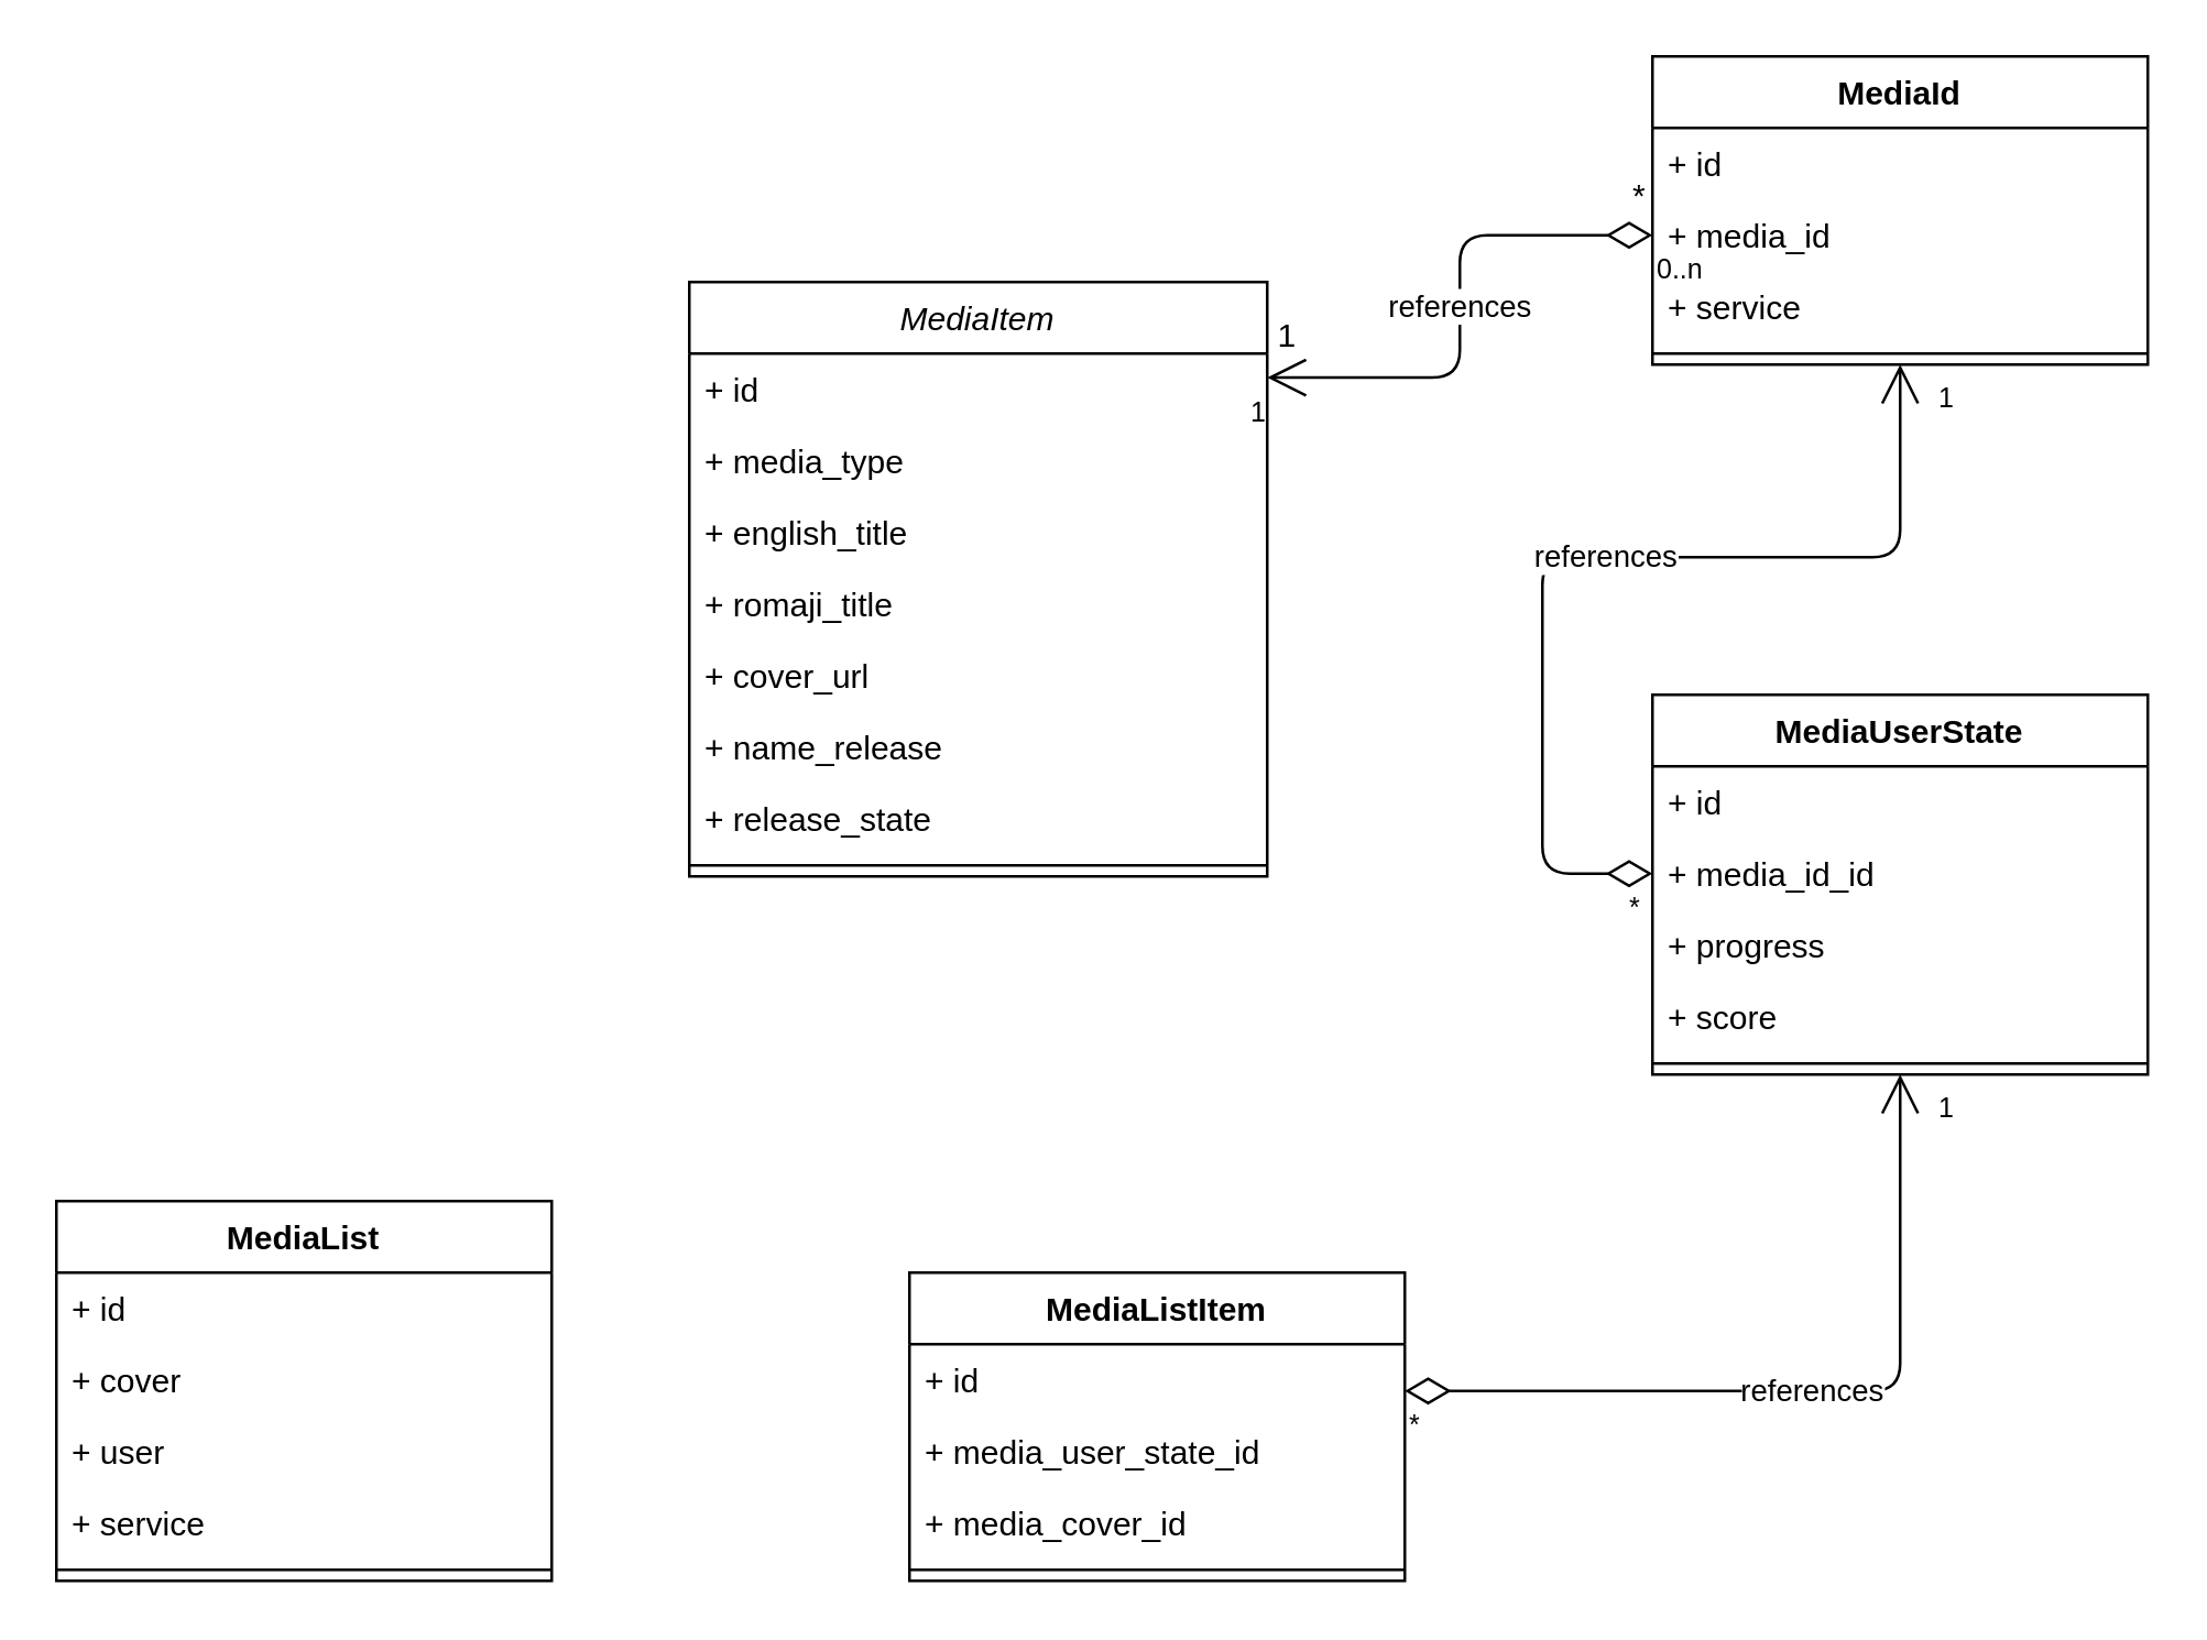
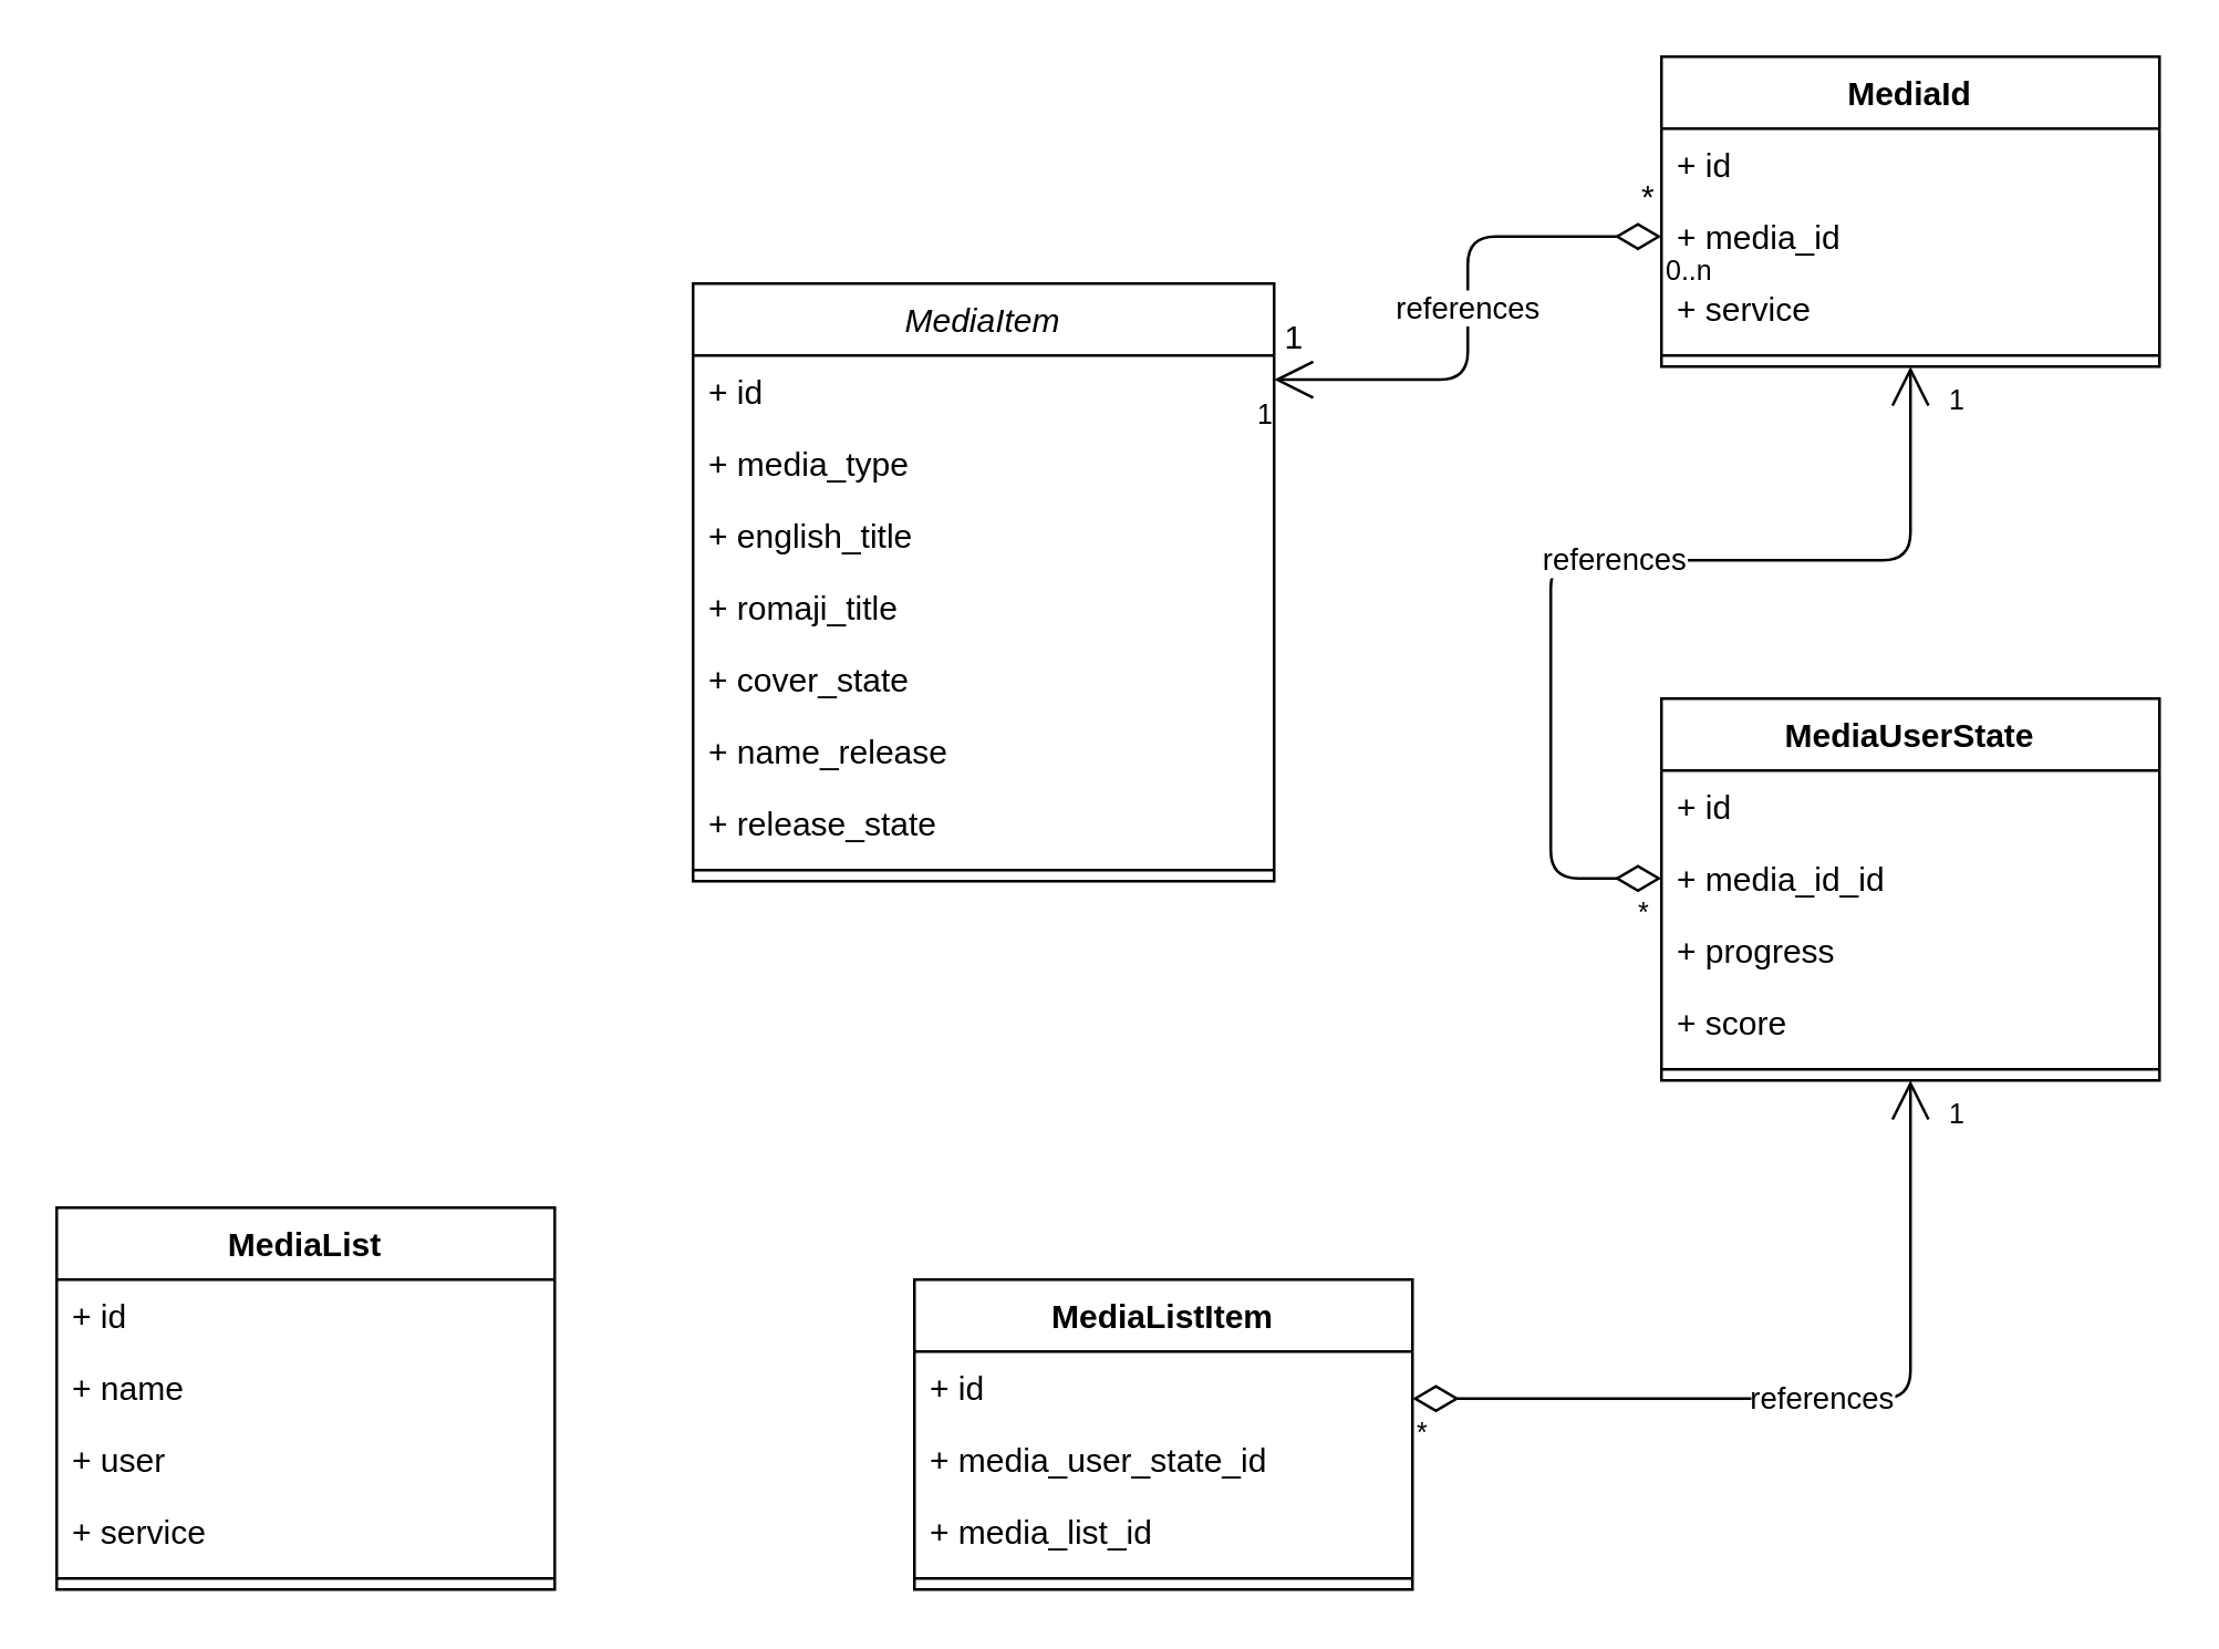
  <mxCell id="0" />
  <mxCell id="1" parent="0" />
  <mxCell id="2" value="&lt;div&gt;references&lt;/div&gt;" style="endArrow=open;html=1;endSize=12;startArrow=diamondThin;startSize=14;startFill=0;edgeStyle=orthogonalEdgeStyle;entryX=1;entryY=0.335;entryDx=0;entryDy=0;entryPerimeter=0;" edge="1" parent="1" source="9" target="13"><mxGeometry relative="1" as="geometry"><mxPoint x="600" y="239.71" as="sourcePoint" /><mxPoint x="760" y="239.71" as="targetPoint" /></mxGeometry></mxCell>
  <mxCell id="3" value="0..n" style="resizable=0;html=1;align=left;verticalAlign=top;labelBackgroundColor=#ffffff;fontSize=10;" connectable="0" vertex="1" parent="2"><mxGeometry x="-1" relative="1" as="geometry" /></mxCell>
  <mxCell id="4" value="1" style="resizable=0;html=1;align=right;verticalAlign=top;labelBackgroundColor=#ffffff;fontSize=10;" connectable="0" vertex="1" parent="2"><mxGeometry x="1" relative="1" as="geometry" /></mxCell>
  <mxCell id="5" value="*" style="text;html=1;align=center;verticalAlign=middle;resizable=0;points=[];labelBackgroundColor=#ffffff;" vertex="1" connectable="0" parent="2"><mxGeometry x="-0.933" y="-7" relative="1" as="geometry"><mxPoint y="-8" as="offset" /></mxGeometry></mxCell>
  <mxCell id="6" value="1" style="text;html=1;align=center;verticalAlign=middle;resizable=0;points=[];labelBackgroundColor=#ffffff;" vertex="1" connectable="0" parent="2"><mxGeometry x="0.933" y="2" relative="1" as="geometry"><mxPoint y="-16.71" as="offset" /></mxGeometry></mxCell>
  <mxCell id="7" value="MediaId" style="swimlane;fontStyle=1;align=center;verticalAlign=top;childLayout=stackLayout;horizontal=1;startSize=26;horizontalStack=0;resizeParent=1;resizeParentMax=0;resizeLast=0;collapsible=1;marginBottom=0;" vertex="1" parent="1"><mxGeometry x="600" y="20" width="180" height="112" as="geometry" /></mxCell>
  <mxCell id="8" value="+ id" style="text;strokeColor=none;fillColor=none;align=left;verticalAlign=top;spacingLeft=4;spacingRight=4;overflow=hidden;rotatable=0;points=[[0,0.5],[1,0.5]];portConstraint=eastwest;" vertex="1" parent="7"><mxGeometry y="26" width="180" height="26" as="geometry" /></mxCell>
  <mxCell id="9" value="+ media_id" style="text;strokeColor=none;fillColor=none;align=left;verticalAlign=top;spacingLeft=4;spacingRight=4;overflow=hidden;rotatable=0;points=[[0,0.5],[1,0.5]];portConstraint=eastwest;" vertex="1" parent="7"><mxGeometry y="52" width="180" height="26" as="geometry" /></mxCell>
  <mxCell id="10" value="+ service" style="text;strokeColor=none;fillColor=none;align=left;verticalAlign=top;spacingLeft=4;spacingRight=4;overflow=hidden;rotatable=0;points=[[0,0.5],[1,0.5]];portConstraint=eastwest;" vertex="1" parent="7"><mxGeometry y="78" width="180" height="26" as="geometry" /></mxCell>
  <mxCell id="11" value="" style="line;strokeWidth=1;fillColor=none;align=left;verticalAlign=middle;spacingTop=-1;spacingLeft=3;spacingRight=3;rotatable=0;labelPosition=right;points=[];portConstraint=eastwest;" vertex="1" parent="7"><mxGeometry y="104" width="180" height="8" as="geometry" /></mxCell>
  <mxCell id="12" value="MediaItem" style="swimlane;fontStyle=2;align=center;verticalAlign=top;childLayout=stackLayout;horizontal=1;startSize=26;horizontalStack=0;resizeParent=1;resizeLast=0;collapsible=1;marginBottom=0;rounded=0;shadow=0;strokeWidth=1;" parent="1" vertex="1"><mxGeometry x="250" y="102" width="210" height="216" as="geometry"><mxRectangle x="230" y="50" width="160" height="26" as="alternateBounds" /></mxGeometry></mxCell>
  <mxCell id="13" value="+ id" style="text;align=left;verticalAlign=top;spacingLeft=4;spacingRight=4;overflow=hidden;rotatable=0;points=[[0,0.5],[1,0.5]];portConstraint=eastwest;rounded=0;shadow=0;html=0;" parent="12" vertex="1"><mxGeometry y="26" width="210" height="26" as="geometry" /></mxCell>
  <mxCell id="14" value="+ media_type" style="text;align=left;verticalAlign=top;spacingLeft=4;spacingRight=4;overflow=hidden;rotatable=0;points=[[0,0.5],[1,0.5]];portConstraint=eastwest;rounded=0;shadow=0;html=0;" vertex="1" parent="12"><mxGeometry y="52" width="210" height="26" as="geometry" /></mxCell>
  <mxCell id="15" value="+ english_title" style="text;align=left;verticalAlign=top;spacingLeft=4;spacingRight=4;overflow=hidden;rotatable=0;points=[[0,0.5],[1,0.5]];portConstraint=eastwest;" parent="12" vertex="1"><mxGeometry y="78" width="210" height="26" as="geometry" /></mxCell>
  <mxCell id="16" value="+ romaji_title" style="text;align=left;verticalAlign=top;spacingLeft=4;spacingRight=4;overflow=hidden;rotatable=0;points=[[0,0.5],[1,0.5]];portConstraint=eastwest;rounded=0;shadow=0;html=0;" parent="12" vertex="1"><mxGeometry y="104" width="210" height="26" as="geometry" /></mxCell>
- <mxCell id="17" value="+ cover_url" style="text;strokeColor=none;fillColor=none;align=left;verticalAlign=top;spacingLeft=4;spacingRight=4;overflow=hidden;rotatable=0;points=[[0,0.5],[1,0.5]];portConstraint=eastwest;" vertex="1" parent="12"><mxGeometry y="130" width="210" height="26" as="geometry" /></mxCell>
+ <mxCell id="17" value="+ cover_state" style="text;strokeColor=none;fillColor=none;align=left;verticalAlign=top;spacingLeft=4;spacingRight=4;overflow=hidden;rotatable=0;points=[[0,0.5],[1,0.5]];portConstraint=eastwest;" vertex="1" parent="12"><mxGeometry y="130" width="210" height="26" as="geometry" /></mxCell>
  <mxCell id="18" value="+ name_release" style="text;strokeColor=none;fillColor=none;align=left;verticalAlign=top;spacingLeft=4;spacingRight=4;overflow=hidden;rotatable=0;points=[[0,0.5],[1,0.5]];portConstraint=eastwest;" vertex="1" parent="12"><mxGeometry y="156" width="210" height="26" as="geometry" /></mxCell>
  <mxCell id="19" value="+ release_state" style="text;strokeColor=none;fillColor=none;align=left;verticalAlign=top;spacingLeft=4;spacingRight=4;overflow=hidden;rotatable=0;points=[[0,0.5],[1,0.5]];portConstraint=eastwest;" vertex="1" parent="12"><mxGeometry y="182" width="210" height="26" as="geometry" /></mxCell>
  <mxCell id="20" value="" style="line;html=1;strokeWidth=1;align=left;verticalAlign=middle;spacingTop=-1;spacingLeft=3;spacingRight=3;rotatable=0;labelPosition=right;points=[];portConstraint=eastwest;" parent="12" vertex="1"><mxGeometry y="208" width="210" height="8" as="geometry" /></mxCell>
  <mxCell id="21" value="MediaUserState" style="swimlane;fontStyle=1;align=center;verticalAlign=top;childLayout=stackLayout;horizontal=1;startSize=26;horizontalStack=0;resizeParent=1;resizeParentMax=0;resizeLast=0;collapsible=1;marginBottom=0;" vertex="1" parent="1"><mxGeometry x="600" y="252" width="180" height="138" as="geometry" /></mxCell>
  <mxCell id="22" value="+ id" style="text;strokeColor=none;fillColor=none;align=left;verticalAlign=top;spacingLeft=4;spacingRight=4;overflow=hidden;rotatable=0;points=[[0,0.5],[1,0.5]];portConstraint=eastwest;" vertex="1" parent="21"><mxGeometry y="26" width="180" height="26" as="geometry" /></mxCell>
  <mxCell id="23" value="+ media_id_id" style="text;strokeColor=none;fillColor=none;align=left;verticalAlign=top;spacingLeft=4;spacingRight=4;overflow=hidden;rotatable=0;points=[[0,0.5],[1,0.5]];portConstraint=eastwest;" vertex="1" parent="21"><mxGeometry y="52" width="180" height="26" as="geometry" /></mxCell>
  <mxCell id="24" value="+ progress" style="text;strokeColor=none;fillColor=none;align=left;verticalAlign=top;spacingLeft=4;spacingRight=4;overflow=hidden;rotatable=0;points=[[0,0.5],[1,0.5]];portConstraint=eastwest;" vertex="1" parent="21"><mxGeometry y="78" width="180" height="26" as="geometry" /></mxCell>
  <mxCell id="25" value="+ score" style="text;strokeColor=none;fillColor=none;align=left;verticalAlign=top;spacingLeft=4;spacingRight=4;overflow=hidden;rotatable=0;points=[[0,0.5],[1,0.5]];portConstraint=eastwest;" vertex="1" parent="21"><mxGeometry y="104" width="180" height="26" as="geometry" /></mxCell>
  <mxCell id="26" value="" style="line;strokeWidth=1;fillColor=none;align=left;verticalAlign=middle;spacingTop=-1;spacingLeft=3;spacingRight=3;rotatable=0;labelPosition=right;points=[];portConstraint=eastwest;" vertex="1" parent="21"><mxGeometry y="130" width="180" height="8" as="geometry" /></mxCell>
  <mxCell id="27" value="&lt;div&gt;references&lt;/div&gt;" style="endArrow=open;html=1;endSize=12;startArrow=diamondThin;startSize=14;startFill=0;edgeStyle=orthogonalEdgeStyle;exitX=0;exitY=0.5;exitDx=0;exitDy=0;entryX=0.5;entryY=1;entryDx=0;entryDy=0;entryPerimeter=0;" edge="1" parent="1" source="23" target="11"><mxGeometry relative="1" as="geometry"><mxPoint x="580" y="302" as="sourcePoint" /><mxPoint x="680" y="142" as="targetPoint" /><Array as="points"><mxPoint x="560" y="317" /><mxPoint x="560" y="202" /><mxPoint x="690" y="202" /></Array></mxGeometry></mxCell>
  <mxCell id="28" value="*" style="resizable=0;html=1;align=left;verticalAlign=top;labelBackgroundColor=#ffffff;fontSize=10;" connectable="0" vertex="1" parent="27"><mxGeometry x="-1" relative="1" as="geometry"><mxPoint x="-10" as="offset" /></mxGeometry></mxCell>
  <mxCell id="29" value="1" style="resizable=0;html=1;align=right;verticalAlign=top;labelBackgroundColor=#ffffff;fontSize=10;" connectable="0" vertex="1" parent="27"><mxGeometry x="1" relative="1" as="geometry"><mxPoint x="20" as="offset" /></mxGeometry></mxCell>
  <mxCell id="30" value="&lt;div&gt;references&lt;/div&gt;" style="endArrow=open;html=1;endSize=12;startArrow=diamondThin;startSize=14;startFill=0;edgeStyle=orthogonalEdgeStyle;entryX=0.5;entryY=1;entryDx=0;entryDy=0;" edge="1" parent="1" source="34" target="21"><mxGeometry relative="1" as="geometry"><mxPoint x="420" y="505" as="sourcePoint" /><mxPoint x="580" y="504.71" as="targetPoint" /><Array as="points"><mxPoint x="690" y="505" /></Array></mxGeometry></mxCell>
  <mxCell id="31" value="*" style="resizable=0;html=1;align=left;verticalAlign=top;labelBackgroundColor=#ffffff;fontSize=10;" connectable="0" vertex="1" parent="30"><mxGeometry x="-1" relative="1" as="geometry" /></mxCell>
  <mxCell id="32" value="1" style="resizable=0;html=1;align=right;verticalAlign=top;labelBackgroundColor=#ffffff;fontSize=10;" connectable="0" vertex="1" parent="30"><mxGeometry x="1" relative="1" as="geometry"><mxPoint x="20" as="offset" /></mxGeometry></mxCell>
  <mxCell id="33" value="MediaListItem" style="swimlane;fontStyle=1;align=center;verticalAlign=top;childLayout=stackLayout;horizontal=1;startSize=26;horizontalStack=0;resizeParent=1;resizeParentMax=0;resizeLast=0;collapsible=1;marginBottom=0;" vertex="1" parent="1"><mxGeometry x="330" y="462" width="180" height="112" as="geometry" /></mxCell>
  <mxCell id="34" value="+ id" style="text;strokeColor=none;fillColor=none;align=left;verticalAlign=top;spacingLeft=4;spacingRight=4;overflow=hidden;rotatable=0;points=[[0,0.5],[1,0.5]];portConstraint=eastwest;" vertex="1" parent="33"><mxGeometry y="26" width="180" height="26" as="geometry" /></mxCell>
  <mxCell id="35" value="+ media_user_state_id" style="text;strokeColor=none;fillColor=none;align=left;verticalAlign=top;spacingLeft=4;spacingRight=4;overflow=hidden;rotatable=0;points=[[0,0.5],[1,0.5]];portConstraint=eastwest;" vertex="1" parent="33"><mxGeometry y="52" width="180" height="26" as="geometry" /></mxCell>
- <mxCell id="36" value="+ media_cover_id" style="text;strokeColor=none;fillColor=none;align=left;verticalAlign=top;spacingLeft=4;spacingRight=4;overflow=hidden;rotatable=0;points=[[0,0.5],[1,0.5]];portConstraint=eastwest;" vertex="1" parent="33"><mxGeometry y="78" width="180" height="26" as="geometry" /></mxCell>
+ <mxCell id="36" value="+ media_list_id" style="text;strokeColor=none;fillColor=none;align=left;verticalAlign=top;spacingLeft=4;spacingRight=4;overflow=hidden;rotatable=0;points=[[0,0.5],[1,0.5]];portConstraint=eastwest;" vertex="1" parent="33"><mxGeometry y="78" width="180" height="26" as="geometry" /></mxCell>
  <mxCell id="37" value="" style="line;strokeWidth=1;fillColor=none;align=left;verticalAlign=middle;spacingTop=-1;spacingLeft=3;spacingRight=3;rotatable=0;labelPosition=right;points=[];portConstraint=eastwest;" vertex="1" parent="33"><mxGeometry y="104" width="180" height="8" as="geometry" /></mxCell>
  <mxCell id="38" value="MediaList" style="swimlane;fontStyle=1;align=center;verticalAlign=top;childLayout=stackLayout;horizontal=1;startSize=26;horizontalStack=0;resizeParent=1;resizeParentMax=0;resizeLast=0;collapsible=1;marginBottom=0;" vertex="1" parent="1"><mxGeometry x="20" y="436" width="180" height="138" as="geometry" /></mxCell>
  <mxCell id="39" value="+ id" style="text;strokeColor=none;fillColor=none;align=left;verticalAlign=top;spacingLeft=4;spacingRight=4;overflow=hidden;rotatable=0;points=[[0,0.5],[1,0.5]];portConstraint=eastwest;" vertex="1" parent="38"><mxGeometry y="26" width="180" height="26" as="geometry" /></mxCell>
- <mxCell id="40" value="+ cover" style="text;strokeColor=none;fillColor=none;align=left;verticalAlign=top;spacingLeft=4;spacingRight=4;overflow=hidden;rotatable=0;points=[[0,0.5],[1,0.5]];portConstraint=eastwest;" vertex="1" parent="38"><mxGeometry y="52" width="180" height="26" as="geometry" /></mxCell>
+ <mxCell id="40" value="+ name" style="text;strokeColor=none;fillColor=none;align=left;verticalAlign=top;spacingLeft=4;spacingRight=4;overflow=hidden;rotatable=0;points=[[0,0.5],[1,0.5]];portConstraint=eastwest;" vertex="1" parent="38"><mxGeometry y="52" width="180" height="26" as="geometry" /></mxCell>
  <mxCell id="41" value="+ user" style="text;strokeColor=none;fillColor=none;align=left;verticalAlign=top;spacingLeft=4;spacingRight=4;overflow=hidden;rotatable=0;points=[[0,0.5],[1,0.5]];portConstraint=eastwest;" vertex="1" parent="38"><mxGeometry y="78" width="180" height="26" as="geometry" /></mxCell>
  <mxCell id="42" value="+ service" style="text;strokeColor=none;fillColor=none;align=left;verticalAlign=top;spacingLeft=4;spacingRight=4;overflow=hidden;rotatable=0;points=[[0,0.5],[1,0.5]];portConstraint=eastwest;" vertex="1" parent="38"><mxGeometry y="104" width="180" height="26" as="geometry" /></mxCell>
  <mxCell id="43" value="" style="line;strokeWidth=1;fillColor=none;align=left;verticalAlign=middle;spacingTop=-1;spacingLeft=3;spacingRight=3;rotatable=0;labelPosition=right;points=[];portConstraint=eastwest;" vertex="1" parent="38"><mxGeometry y="130" width="180" height="8" as="geometry" /></mxCell>
